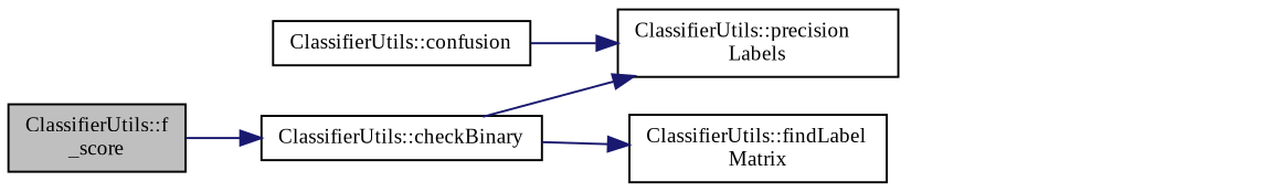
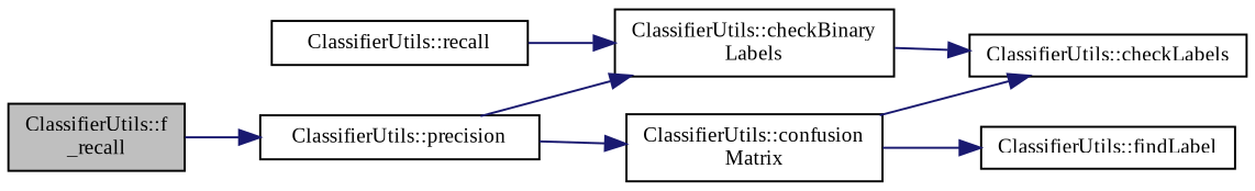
  digraph {
    fontname="Liberation Serif"
    rankdir=LR
    node [color=black fontname="Liberation Serif" fontsize=10 shape=record]
    edge [color=midnightblue fontname="Liberation Serif" fontsize=10 labelfontname=Helvetica labelfontsize=10 style=solid]
-   n1 [fillcolor=grey75 fontcolor=black height=0.2 label="ClassifierUtils::f\l_score" style=filled width=0.4]
-   n2 [height=0.2 label="ClassifierUtils::checkBinary" width=0.4]
-   n3 [height=0.2 label="ClassifierUtils::precision\lLabels" width=0.4]
-   n5 [height=0.2 label="ClassifierUtils::findLabel\lMatrix" width=0.4]
-   n6 [height=0.2 label="ClassifierUtils::confusion" width=0.4]
+   n1 [fillcolor=grey75 fontcolor=black height=0.2 label="ClassifierUtils::f\l_recall" style=filled width=0.4]
+   n2 [height=0.2 label="ClassifierUtils::precision" width=0.4]
+   n3 [height=0.2 label="ClassifierUtils::checkBinary\lLabels" width=0.4]
+   n4 [height=0.2 label="ClassifierUtils::checkLabels" width=0.4]
+   n5 [height=0.2 label="ClassifierUtils::confusion\lMatrix" width=0.4]
+   n6 [height=0.2 label="ClassifierUtils::recall" width=0.4]
+   n7 [height=0.2 label="ClassifierUtils::findLabel" width=0.4]
    n1 -> n2
    n2 -> n3
    n2 -> n5
+   n3 -> n4
+   n5 -> n4
+   n5 -> n7
    n6 -> n3
  }
